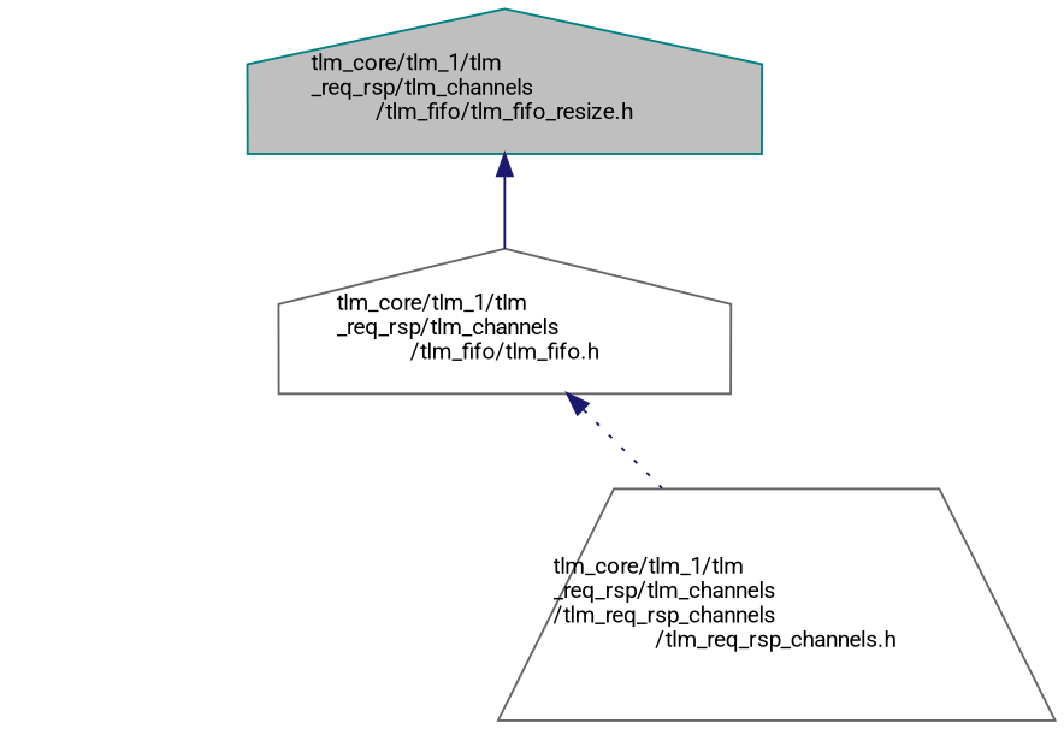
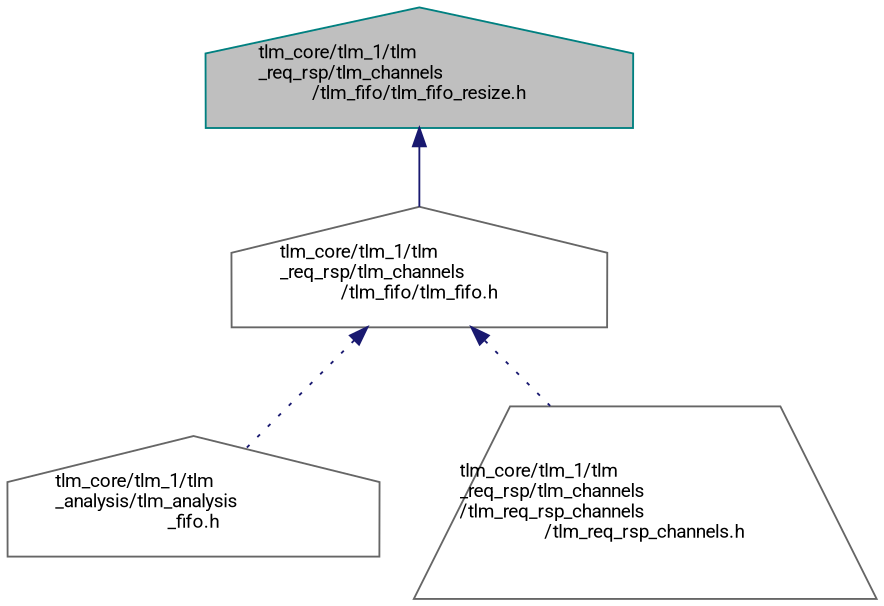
  digraph {
    fontname=Roboto
    node [color=gray40 fillcolor=white fontname=Roboto fontsize=10 shape=house style=filled]
    edge [color=midnightblue dir=back fontname=Roboto fontsize=10 labelfontname=FreeSans labelfontsize=10 style=dotted]
    n1 [color=teal fillcolor=grey75 fontcolor=black height=0.2 label="tlm_core/tlm_1/tlm\l_req_rsp/tlm_channels\l/tlm_fifo/tlm_fifo_resize.h" width=0.4]
    n2 [height=0.2 label="tlm_core/tlm_1/tlm\l_req_rsp/tlm_channels\l/tlm_fifo/tlm_fifo.h" width=0.4]
+   n3 [height=0.2 label="tlm_core/tlm_1/tlm\l_analysis/tlm_analysis\l_fifo.h" width=0.4]
    n4 [height=0.2 label="tlm_core/tlm_1/tlm\l_req_rsp/tlm_channels\l/tlm_req_rsp_channels\l/tlm_req_rsp_channels.h" shape=trapezium width=0.4]
    n1 -> n2 [style=solid]
+   n2 -> n3
    n2 -> n4
  }
